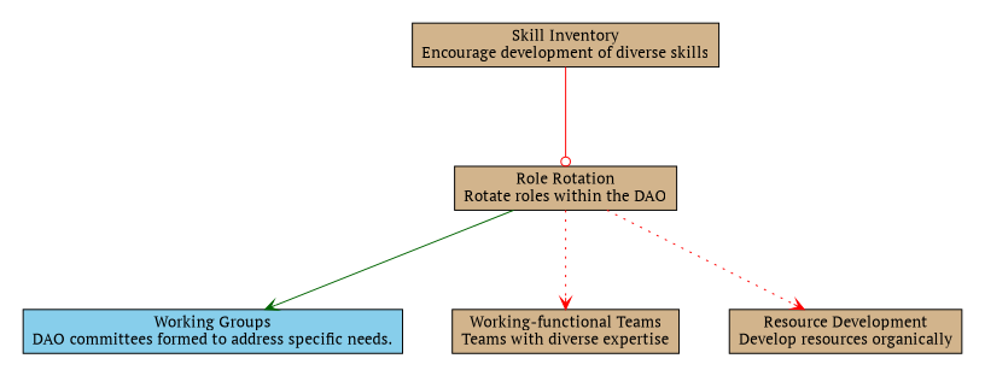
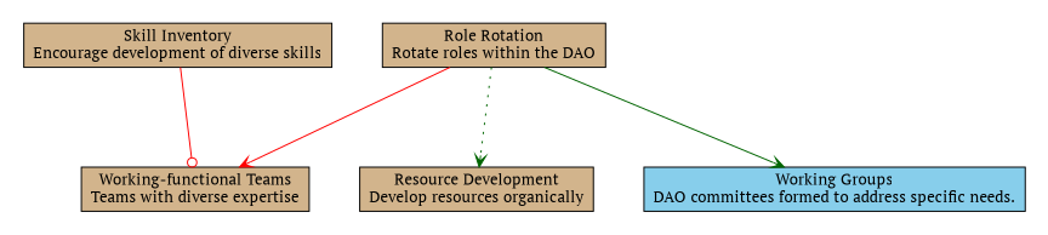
  digraph {
    fontname="PT Serif"
    nodesep=0.6
    rankdir=TB
    ranksep=1.2
    node [fillcolor=tan fontname="PT Serif" shape=box style=filled]
    edge [arrowhead=vee color=red fontname="PT Serif" style=solid]
    n1 [label="Skill Inventory\nEncourage development of diverse skills"]
    n2 [label="Resource Development\nDevelop resources organically"]
    n3 [label="Working-functional Teams\nTeams with diverse expertise"]
    n4 [fillcolor=skyblue label="Working Groups\nDAO committees formed to address specific needs."]
    n5 [label="Role Rotation\nRotate roles within the DAO"]
    subgraph cluster_1 {
      rank=max
      style=invis
      n1
    }
    subgraph cluster_2 {
      rank=min
      style=invis
      n2
      n3
      n4
    }
-   n1 -> n5 [arrowhead=odot]
-   n5 -> n2 [style=dotted]
-   n5 -> n3 [style=dotted]
+   n1 -> n3 [arrowhead=odot]
+   n5 -> n2 [color=darkgreen style=dotted]
+   n5 -> n3
    n5 -> n4 [color=darkgreen]
  }
